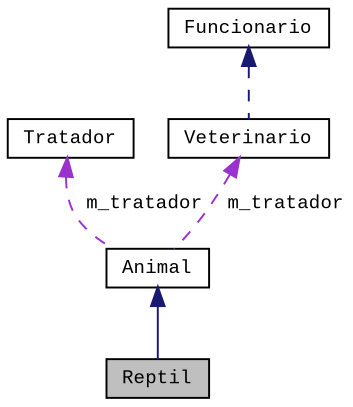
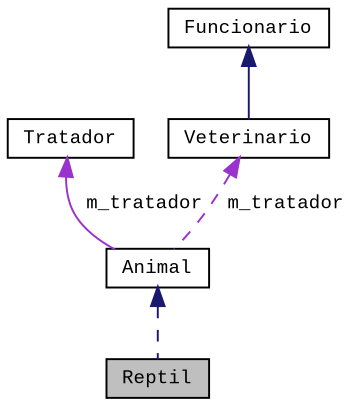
  digraph {
    fontname="Liberation Mono"
    node [color=black fillcolor=white fontname="Liberation Mono" fontsize=10 shape=record style=filled]
    edge [color=midnightblue dir=back fontname="Liberation Mono" fontsize=10 labelfontname=Helvetica labelfontsize=10 style=solid]
    n1 [fillcolor=grey75 fontcolor=black height=0.2 label=Reptil width=0.4]
    n2 [height=0.2 label=Animal width=0.4]
    n3 [height=0.2 label=Tratador width=0.4]
    n4 [height=0.2 label=Funcionario width=0.4]
    n5 [height=0.2 label=Veterinario width=0.4]
-   n2 -> n1
-   n3 -> n2 [color=darkorchid3 label=" m_tratador" style=dashed]
-   n4 -> n5 [style=dashed]
+   n2 -> n1 [style=dashed]
+   n3 -> n2 [color=darkorchid3 label=" m_tratador"]
+   n4 -> n5
    n5 -> n2 [color=darkorchid3 label=" m_tratador" style=dashed]
  }
